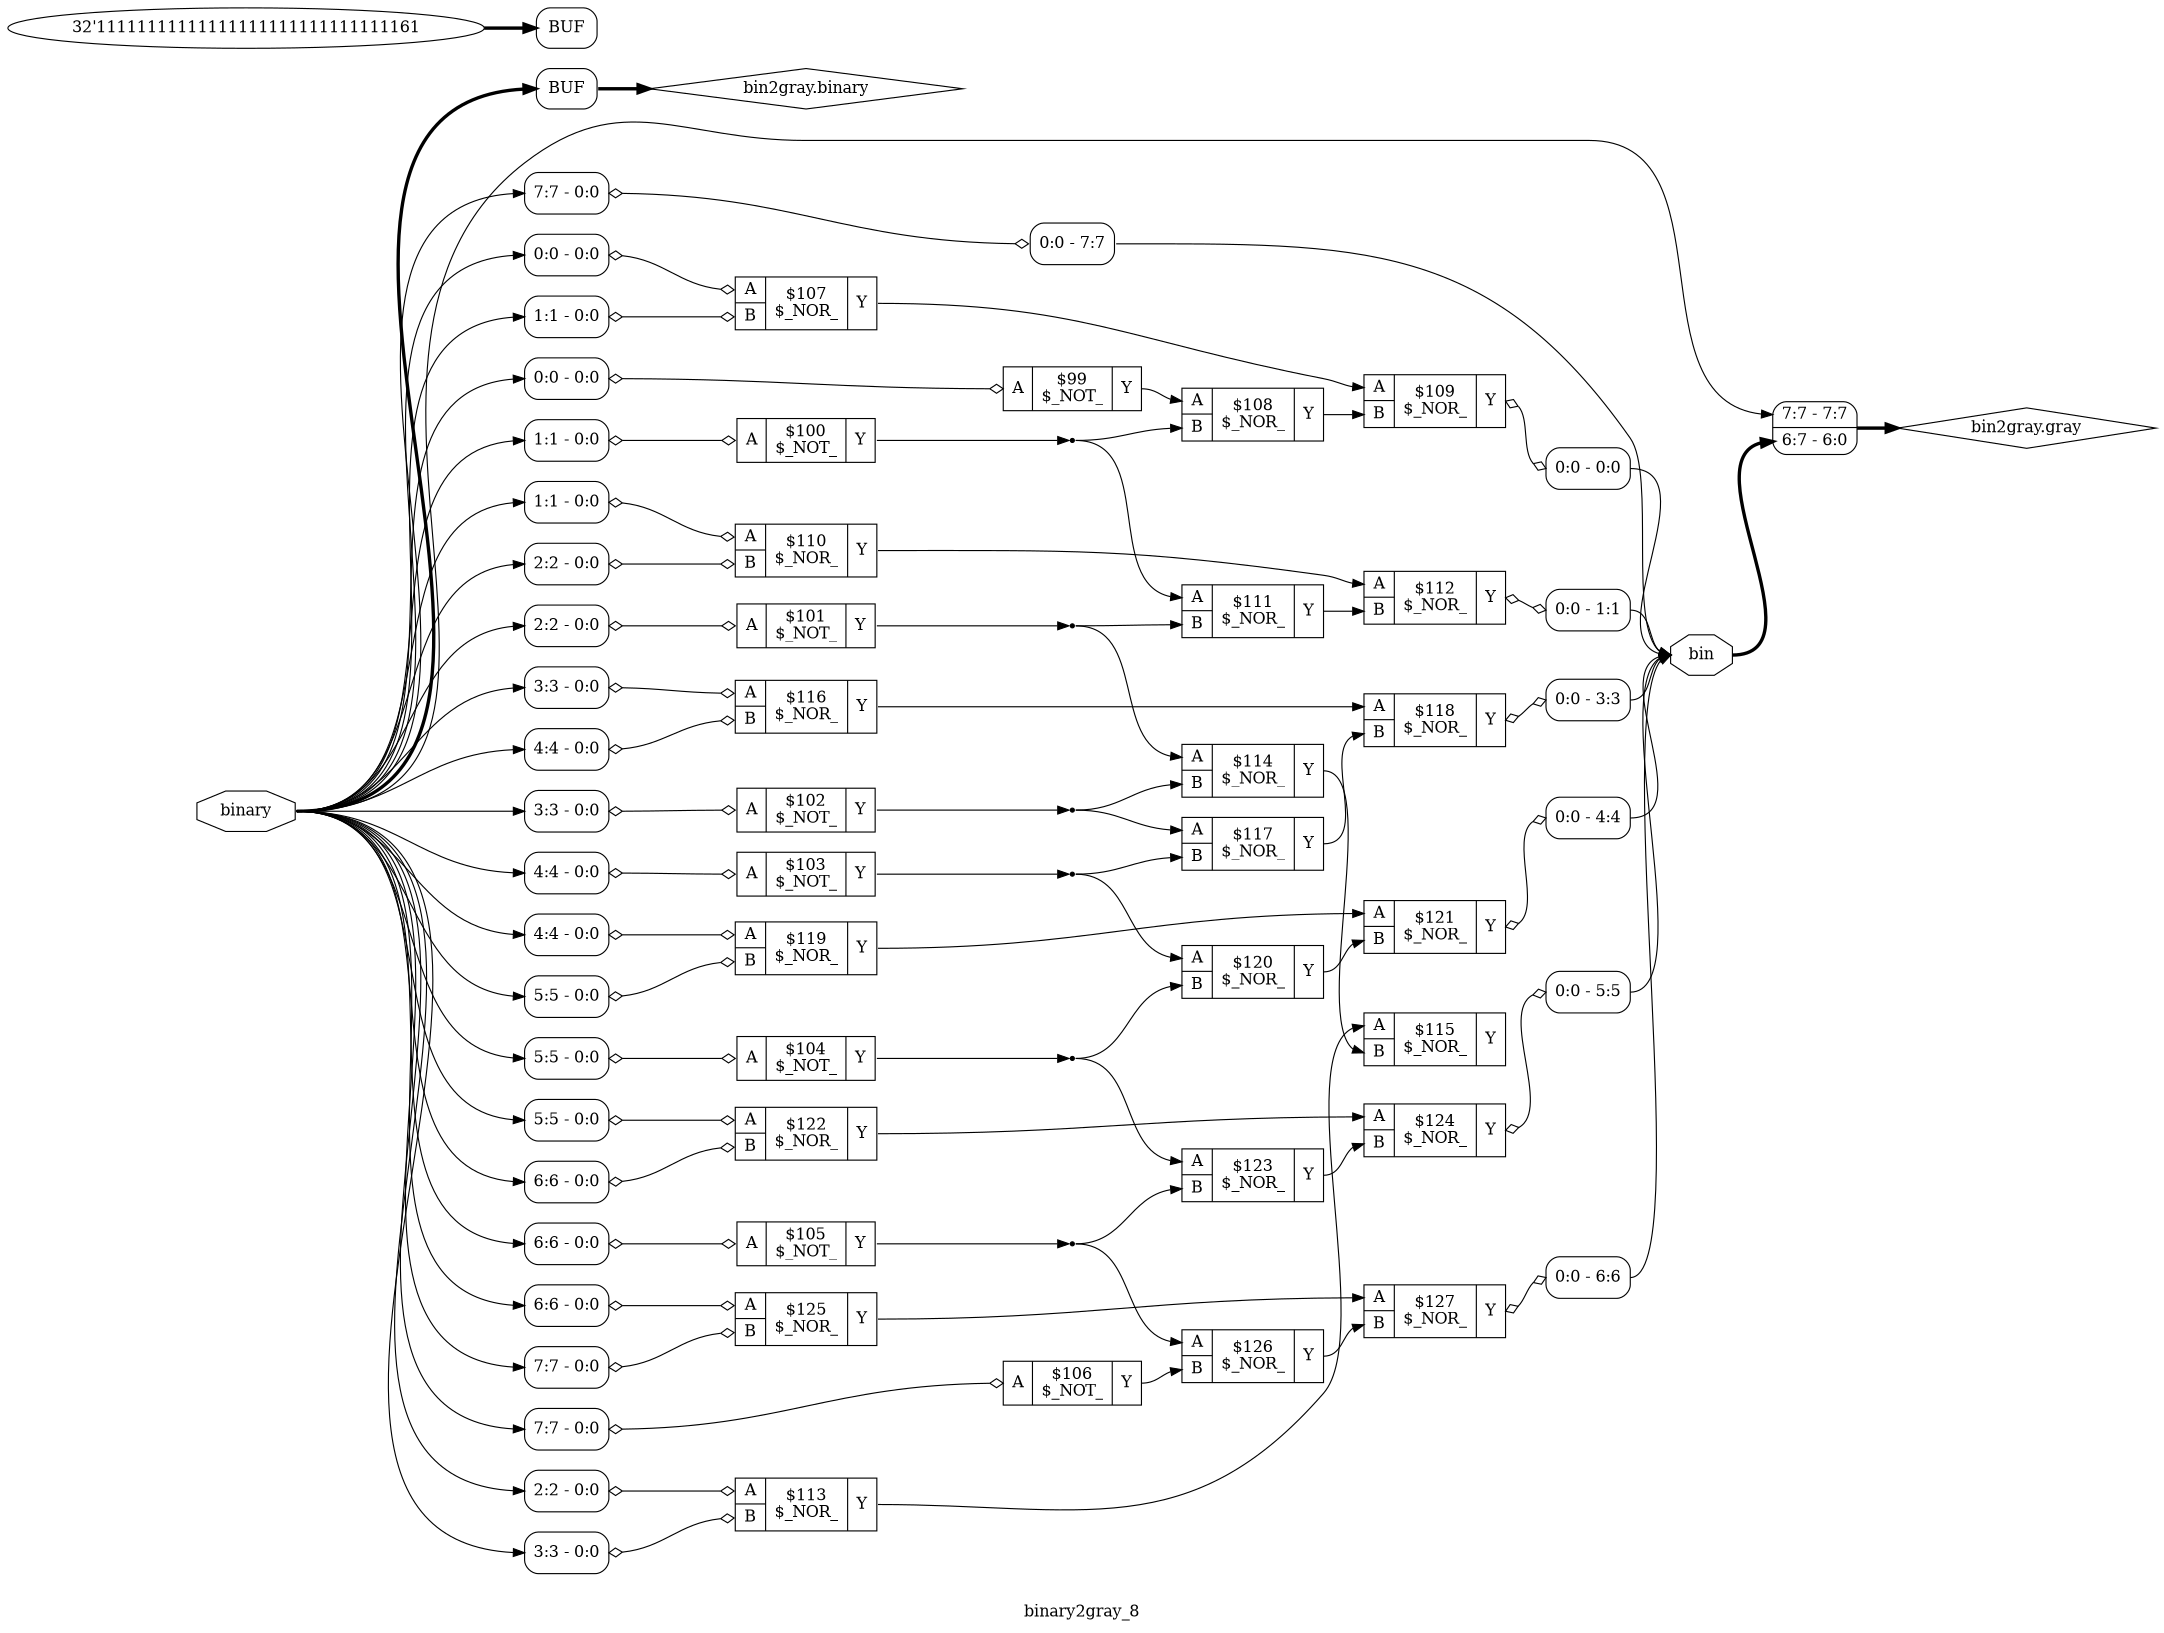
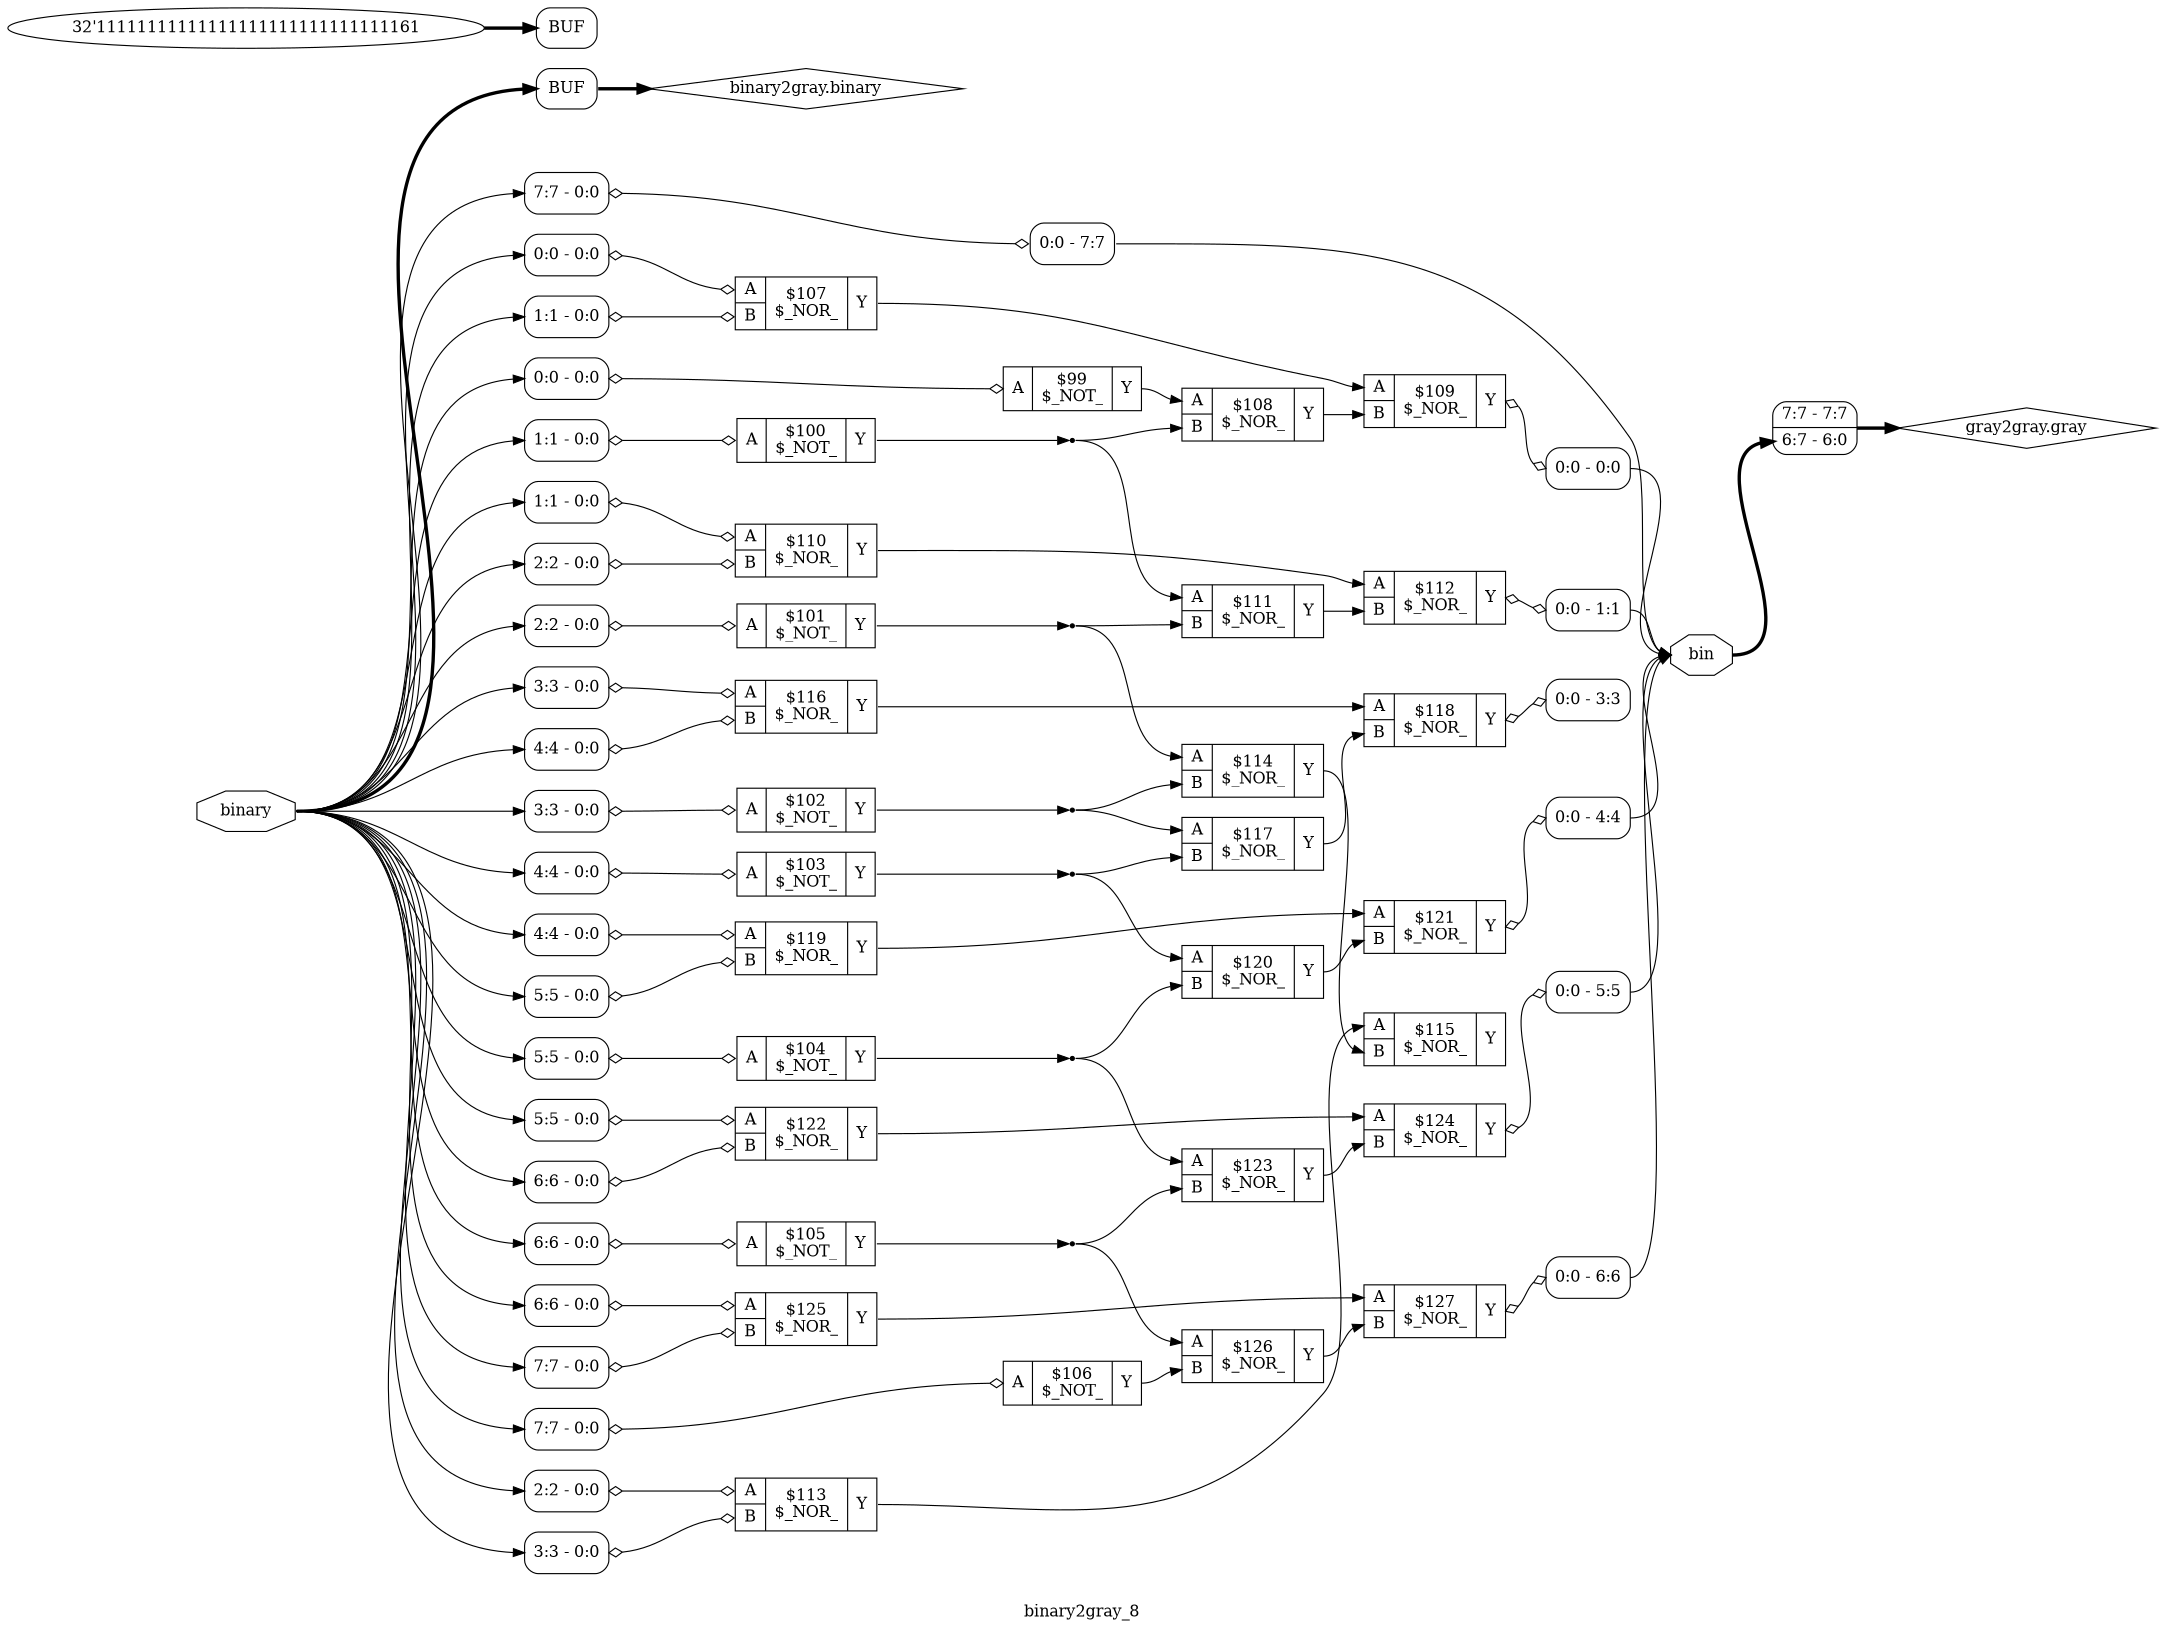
  digraph {
    label=binary2gray_8
    rankdir=LR
    remincross=true
    node [shape=record]
    edge [color=black headport="p28:w" tailport=e]
-   n23 [color=black fontcolor=black label="bin2gray.binary" shape=diamond]
-   n24 [color=black fontcolor=black label="bin2gray.gray" shape=diamond]
+   n23 [color=black fontcolor=black label="binary2gray.binary" shape=diamond]
+   n24 [color=black fontcolor=black label="gray2gray.gray" shape=diamond]
    n26 [color=black fontcolor=black label=binary shape=octagon]
    x0 [label="<s0> 1:1 - 0:0 " style=rounded]
    x1 [label="<s0> 2:2 - 0:0 " style=rounded]
    x2 [label="<s0> 3:3 - 0:0 " style=rounded]
    x3 [label="<s0> 4:4 - 0:0 " style=rounded]
    x4 [label="<s0> 5:5 - 0:0 " style=rounded]
    x5 [label="<s0> 6:6 - 0:0 " style=rounded]
    x6 [label="<s0> 7:7 - 0:0 " style=rounded]
    x7 [label="<s0> 0:0 - 0:0 " style=rounded]
    x8 [label="<s0> 1:1 - 0:0 " style=rounded]
    x10 [label="<s0> 1:1 - 0:0 " style=rounded]
    x11 [label="<s0> 2:2 - 0:0 " style=rounded]
    x13 [label="<s0> 2:2 - 0:0 " style=rounded]
    x14 [label="<s0> 3:3 - 0:0 " style=rounded]
    x16 [label="<s0> 3:3 - 0:0 " style=rounded]
    x17 [label="<s0> 4:4 - 0:0 " style=rounded]
    x19 [label="<s0> 4:4 - 0:0 " style=rounded]
    x20 [label="<s0> 5:5 - 0:0 " style=rounded]
    x22 [label="<s0> 5:5 - 0:0 " style=rounded]
    x23 [label="<s0> 6:6 - 0:0 " style=rounded]
    x25 [label="<s0> 6:6 - 0:0 " style=rounded]
    x26 [label="<s0> 7:7 - 0:0 " style=rounded]
    x28 [label="<s0> 0:0 - 0:0 " style=rounded]
    x29 [label=BUF shape=box style=rounded]
    x30 [label="<s1> 7:7 - 7:7 |<s0> 6:7 - 6:0 " style=rounded]
    x33 [label="<s0> 7:7 - 0:0 " style=rounded]
    c30 [label="{{<p28> A}|$100\n$_NOT_|{<p29> Y}}"]
    c31 [label="{{<p28> A}|$101\n$_NOT_|{<p29> Y}}"]
    c32 [label="{{<p28> A}|$102\n$_NOT_|{<p29> Y}}"]
    c33 [label="{{<p28> A}|$103\n$_NOT_|{<p29> Y}}"]
    c34 [label="{{<p28> A}|$104\n$_NOT_|{<p29> Y}}"]
    c35 [label="{{<p28> A}|$105\n$_NOT_|{<p29> Y}}"]
    c36 [label="{{<p28> A}|$106\n$_NOT_|{<p29> Y}}"]
    c38 [label="{{<p28> A|<p37> B}|$107\n$_NOR_|{<p29> Y}}"]
    c41 [label="{{<p28> A|<p37> B}|$110\n$_NOR_|{<p29> Y}}"]
    c44 [label="{{<p28> A|<p37> B}|$113\n$_NOR_|{<p29> Y}}"]
    c47 [label="{{<p28> A|<p37> B}|$116\n$_NOR_|{<p29> Y}}"]
    c50 [label="{{<p28> A|<p37> B}|$119\n$_NOR_|{<p29> Y}}"]
    c53 [label="{{<p28> A|<p37> B}|$122\n$_NOR_|{<p29> Y}}"]
    c56 [label="{{<p28> A|<p37> B}|$125\n$_NOR_|{<p29> Y}}"]
    c59 [label="{{<p28> A}|$99\n$_NOT_|{<p29> Y}}"]
    x34 [label="<s0> 0:0 - 7:7 " style=rounded]
    n27 [color=black fontcolor=black label=bin shape=octagon]
    n2 [shape=point]
    c39 [label="{{<p28> A|<p37> B}|$108\n$_NOR_|{<p29> Y}}"]
    c42 [label="{{<p28> A|<p37> B}|$111\n$_NOR_|{<p29> Y}}"]
    n3 [shape=point]
    c45 [label="{{<p28> A|<p37> B}|$114\n$_NOR_|{<p29> Y}}"]
    n4 [shape=point]
    c48 [label="{{<p28> A|<p37> B}|$117\n$_NOR_|{<p29> Y}}"]
    n5 [shape=point]
    c51 [label="{{<p28> A|<p37> B}|$120\n$_NOR_|{<p29> Y}}"]
    n6 [shape=point]
    c54 [label="{{<p28> A|<p37> B}|$123\n$_NOR_|{<p29> Y}}"]
    n7 [shape=point]
    c57 [label="{{<p28> A|<p37> B}|$126\n$_NOR_|{<p29> Y}}"]
    c58 [label="{{<p28> A|<p37> B}|$127\n$_NOR_|{<p29> Y}}"]
    c40 [label="{{<p28> A|<p37> B}|$109\n$_NOR_|{<p29> Y}}"]
    x9 [label="<s0> 0:0 - 0:0 " style=rounded]
    c43 [label="{{<p28> A|<p37> B}|$112\n$_NOR_|{<p29> Y}}"]
    x12 [label="<s0> 0:0 - 1:1 " style=rounded]
    c46 [label="{{<p28> A|<p37> B}|$115\n$_NOR_|{<p29> Y}}"]
    c49 [label="{{<p28> A|<p37> B}|$118\n$_NOR_|{<p29> Y}}"]
    x18 [label="<s0> 0:0 - 3:3 " style=rounded]
    c52 [label="{{<p28> A|<p37> B}|$121\n$_NOR_|{<p29> Y}}"]
    x21 [label="<s0> 0:0 - 4:4 " style=rounded]
    c55 [label="{{<p28> A|<p37> B}|$124\n$_NOR_|{<p29> Y}}"]
    x24 [label="<s0> 0:0 - 5:5 " style=rounded]
    x27 [label="<s0> 0:0 - 6:6 " style=rounded]
    v31 [label="32'11111111111111111111111111111161" shape=""]
    x32 [label=BUF shape=box style=rounded]
    n26 -> x0 [headport="s0:w"]
    n26 -> x1 [headport="s0:w"]
    n26 -> x2 [headport="s0:w"]
    n26 -> x3 [headport="s0:w"]
    n26 -> x4 [headport="s0:w"]
    n26 -> x5 [headport="s0:w"]
    n26 -> x6 [headport="s0:w"]
    n26 -> x7 [headport="s0:w"]
    n26 -> x8 [headport="s0:w"]
    n26 -> x10 [headport="s0:w"]
    n26 -> x11 [headport="s0:w"]
    n26 -> x13 [headport="s0:w"]
    n26 -> x14 [headport="s0:w"]
    n26 -> x16 [headport="s0:w"]
    n26 -> x17 [headport="s0:w"]
    n26 -> x19 [headport="s0:w"]
    n26 -> x20 [headport="s0:w"]
    n26 -> x22 [headport="s0:w"]
    n26 -> x23 [headport="s0:w"]
    n26 -> x25 [headport="s0:w"]
    n26 -> x26 [headport="s0:w"]
    n26 -> x28 [headport="s0:w"]
    n26 -> x29 [headport="w:w" style="setlinewidth(3)"]
-   n26 -> x30 [headport="s1:w"]
    n26 -> x33 [headport="s0:w"]
    x0 -> c30 [arrowhead=odiamond arrowtail=odiamond dir=both]
    x1 -> c31 [arrowhead=odiamond arrowtail=odiamond dir=both]
    x2 -> c32 [arrowhead=odiamond arrowtail=odiamond dir=both]
    x3 -> c33 [arrowhead=odiamond arrowtail=odiamond dir=both]
    x4 -> c34 [arrowhead=odiamond arrowtail=odiamond dir=both]
    x5 -> c35 [arrowhead=odiamond arrowtail=odiamond dir=both]
    x6 -> c36 [arrowhead=odiamond arrowtail=odiamond dir=both]
    x7 -> c38 [arrowhead=odiamond arrowtail=odiamond dir=both]
    x8 -> c38 [arrowhead=odiamond arrowtail=odiamond dir=both headport="p37:w"]
    x10 -> c41 [arrowhead=odiamond arrowtail=odiamond dir=both]
    x11 -> c41 [arrowhead=odiamond arrowtail=odiamond dir=both headport="p37:w"]
    x13 -> c44 [arrowhead=odiamond arrowtail=odiamond dir=both]
    x14 -> c44 [arrowhead=odiamond arrowtail=odiamond dir=both headport="p37:w"]
    x16 -> c47 [arrowhead=odiamond arrowtail=odiamond dir=both]
    x17 -> c47 [arrowhead=odiamond arrowtail=odiamond dir=both headport="p37:w"]
    x19 -> c50 [arrowhead=odiamond arrowtail=odiamond dir=both]
    x20 -> c50 [arrowhead=odiamond arrowtail=odiamond dir=both headport="p37:w"]
    x22 -> c53 [arrowhead=odiamond arrowtail=odiamond dir=both]
    x23 -> c53 [arrowhead=odiamond arrowtail=odiamond dir=both headport="p37:w"]
    x25 -> c56 [arrowhead=odiamond arrowtail=odiamond dir=both]
    x26 -> c56 [arrowhead=odiamond arrowtail=odiamond dir=both headport="p37:w"]
    x28 -> c59 [arrowhead=odiamond arrowtail=odiamond dir=both]
    x29 -> n23 [headport=w style="setlinewidth(3)" tailport="e:e"]
    x30 -> n24 [headport=w style="setlinewidth(3)"]
    x33 -> x34 [arrowhead=odiamond arrowtail=odiamond dir=both headport=w]
    c30 -> n2 [headport=w tailport="p29:e"]
    c31 -> n3 [headport=w tailport="p29:e"]
    c32 -> n4 [headport=w tailport="p29:e"]
    c33 -> n5 [headport=w tailport="p29:e"]
    c34 -> n6 [headport=w tailport="p29:e"]
    c35 -> n7 [headport=w tailport="p29:e"]
    c36 -> c57 [headport="p37:w" tailport="p29:e"]
    c38 -> c40 [tailport="p29:e"]
    c41 -> c43 [tailport="p29:e"]
    c44 -> c46 [tailport="p29:e"]
    c47 -> c49 [tailport="p29:e"]
    c50 -> c52 [tailport="p29:e"]
    c53 -> c55 [tailport="p29:e"]
    c56 -> c58 [tailport="p29:e"]
    c59 -> c39 [tailport="p29:e"]
    x34 -> n27 [headport=w tailport="s0:e"]
    n27 -> x30 [headport="s0:w" style="setlinewidth(3)"]
    n2 -> c39 [headport="p37:w"]
    n2 -> c42
    c39 -> c40 [headport="p37:w" tailport="p29:e"]
    c42 -> c43 [headport="p37:w" tailport="p29:e"]
    n3 -> c42 [headport="p37:w"]
    n3 -> c45
    c45 -> c46 [headport="p37:w" tailport="p29:e"]
    n4 -> c45 [headport="p37:w"]
    n4 -> c48
    c48 -> c49 [headport="p37:w" tailport="p29:e"]
    n5 -> c48 [headport="p37:w"]
    n5 -> c51
    c51 -> c52 [headport="p37:w" tailport="p29:e"]
    n6 -> c51 [headport="p37:w"]
    n6 -> c54
    c54 -> c55 [headport="p37:w" tailport="p29:e"]
    n7 -> c54 [headport="p37:w"]
    n7 -> c57
    c57 -> c58 [headport="p37:w" tailport="p29:e"]
    c58 -> x27 [arrowhead=odiamond arrowtail=odiamond dir=both headport=w tailport="p29:e"]
    c40 -> x9 [arrowhead=odiamond arrowtail=odiamond dir=both headport=w tailport="p29:e"]
    x9 -> n27 [headport=w tailport="s0:e"]
    c43 -> x12 [arrowhead=odiamond arrowtail=odiamond dir=both headport=w tailport="p29:e"]
    x12 -> n27 [headport=w tailport="s0:e"]
    c49 -> x18 [arrowhead=odiamond arrowtail=odiamond dir=both headport=w tailport="p29:e"]
-   x18 -> n27 [headport=w tailport="s0:e"]
    c52 -> x21 [arrowhead=odiamond arrowtail=odiamond dir=both headport=w tailport="p29:e"]
    x21 -> n27 [headport=w tailport="s0:e"]
    c55 -> x24 [arrowhead=odiamond arrowtail=odiamond dir=both headport=w tailport="p29:e"]
    x24 -> n27 [headport=w tailport="s0:e"]
    x27 -> n27 [headport=w tailport="s0:e"]
    v31 -> x32 [headport="w:w" style="setlinewidth(3)"]
  }
